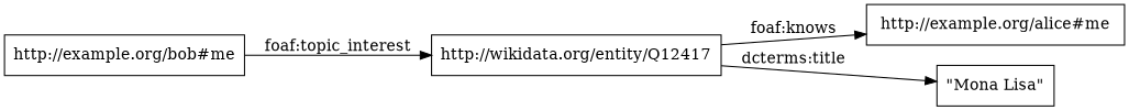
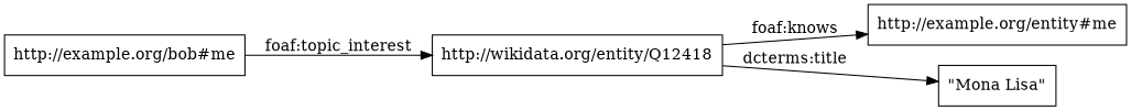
  digraph {
    rankdir=LR
    node [shape=rect]
-   n1 [label="http://example.org/alice#me"]
+   n1 [label="http://example.org/entity#me"]
    n2 [label="http://example.org/bob#me"]
-   n3 [label="http://wikidata.org/entity/Q12417"]
+   n3 [label="http://wikidata.org/entity/Q12418"]
    "\"Mona Lisa\""
    n2 -> n3 [label="foaf:topic_interest"]
    n3 -> n1 [label="foaf:knows"]
    n3 -> "\"Mona Lisa\"" [label="dcterms:title"]
  }
